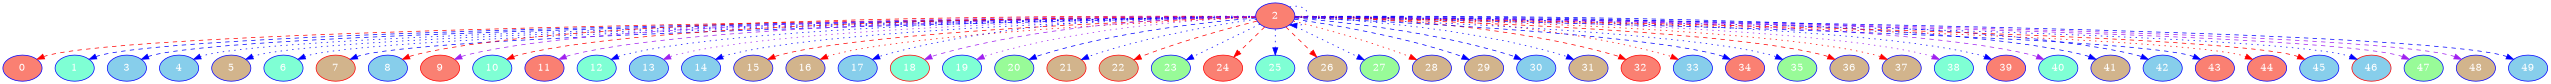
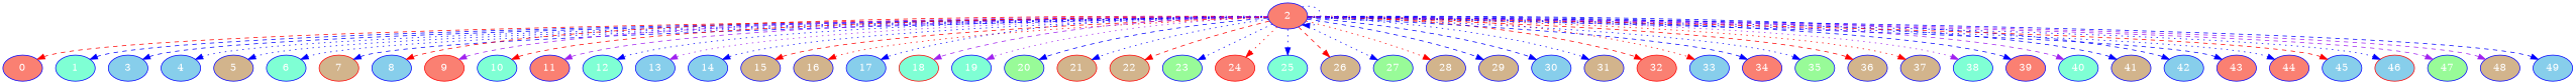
  digraph {
    node [color=blue fillcolor=tan fontcolor=white style=filled]
    edge [color=blue style=dashed]
    n1 [fillcolor=salmon label=0]
    n2 [fillcolor=aquamarine label=1]
    n3 [fillcolor=salmon label=2]
    n4 [fillcolor=skyblue label=3]
    n5 [fillcolor=skyblue label=4]
    n6 [label=5]
    n7 [fillcolor=aquamarine label=6]
    n8 [color=red label=7]
    n9 [fillcolor=skyblue label=8]
    n10 [color=red fillcolor=salmon label=9]
    n11 [fillcolor=aquamarine label=10]
    n12 [fillcolor=salmon label=11]
    n13 [fillcolor=aquamarine label=12]
    n14 [fillcolor=skyblue label=13]
    n15 [fillcolor=skyblue label=14]
    n16 [label=15]
    n17 [label=16]
    n18 [fillcolor=skyblue label=17]
    n19 [color=red fillcolor=aquamarine label=18]
    n20 [fillcolor=aquamarine label=19]
    n21 [fillcolor=palegreen label=20]
    n22 [color=red label=21]
    n23 [color=red label=22]
    n24 [fillcolor=palegreen label=23]
    n25 [color=red fillcolor=salmon label=24]
    n26 [fillcolor=aquamarine label=25]
    n27 [label=26]
    n28 [fillcolor=palegreen label=27]
    n29 [label=28]
    n30 [label=29]
    n31 [fillcolor=skyblue label=30]
    n32 [label=31]
    n33 [color=red fillcolor=salmon label=32]
    n34 [fillcolor=skyblue label=33]
    n35 [fillcolor=salmon label=34]
    n36 [fillcolor=palegreen label=35]
    n37 [label=36]
    n38 [label=37]
    n39 [fillcolor=aquamarine label=38]
    n40 [fillcolor=salmon label=39]
    n41 [fillcolor=aquamarine label=40]
    n42 [label=41]
    n43 [fillcolor=skyblue label=42]
    n44 [fillcolor=salmon label=43]
    n45 [fillcolor=salmon label=44]
    n46 [fillcolor=skyblue label=45]
    n47 [color=red fillcolor=skyblue label=46]
    n48 [fillcolor=palegreen label=47]
    n49 [label=48]
    n50 [fillcolor=skyblue label=49]
    n3 -> n1 [color=red]
    n3 -> n2
    n3 -> n3 [style=dotted]
    n3 -> n4
    n3 -> n5 [style=dotted]
    n3 -> n6 [style=dotted]
    n3 -> n7 [style=dotted]
    n3 -> n8
    n3 -> n9 [color=red]
    n3 -> n10 [color=purple]
    n3 -> n11 [color=red]
    n3 -> n12 [color=purple]
    n3 -> n13 [style=dotted]
    n3 -> n14 [color=purple style=dotted]
    n3 -> n15 [style=dotted]
    n3 -> n16 [color=red]
    n3 -> n17 [color=red style=dotted]
    n3 -> n18 [style=dotted]
    n3 -> n19 [color=purple]
    n3 -> n20 [color=purple style=dotted]
    n3 -> n21
    n3 -> n22 [style=dotted]
    n3 -> n23 [color=red]
    n3 -> n24 [style=dotted]
-   n3 -> n25 [color=red]
+   n3 -> n25 [color=red style=dotted]
    n3 -> n26 [style=dotted]
    n3 -> n27 [color=red]
    n3 -> n28 [style=dotted]
    n3 -> n29 [color=red style=dotted]
    n3 -> n30
    n3 -> n31
    n3 -> n32 [style=dotted]
    n3 -> n33 [color=red]
    n3 -> n34 [color=red style=dotted]
    n3 -> n35
    n3 -> n36 [style=dotted]
    n3 -> n37 [color=red]
    n3 -> n38 [color=red style=dotted]
    n3 -> n39 [color=purple style=dotted]
-   n3 -> n40 [style=dotted]
+   n3 -> n40
    n3 -> n41 [color=purple]
    n3 -> n42
    n3 -> n43
    n3 -> n44
-   n3 -> n45 [color=red style=dotted]
+   n3 -> n45 [style=dotted]
    n3 -> n46 [color=red]
    n3 -> n47 [style=dotted]
    n3 -> n48 [color=purple]
    n3 -> n49 [color=purple]
    n3 -> n50
  }
